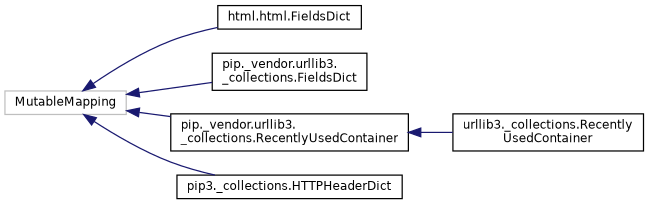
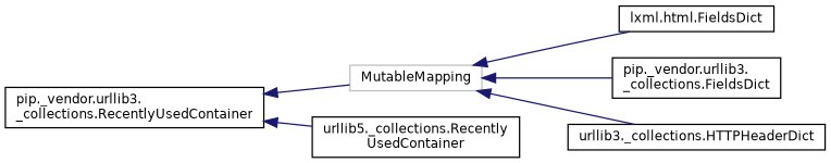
  digraph {
    rankdir=LR
    node [color=black fillcolor=white fontname=Helvetica fontsize=10 shape=record style=filled]
    edge [color=midnightblue dir=back fontname=Helvetica fontsize=10 labelfontname=Helvetica labelfontsize=10 style=solid]
    n1 [color=grey75 height=0.2 label=MutableMapping width=0.4]
-   n2 [height=0.2 label="html.html.FieldsDict" width=0.4]
+   n2 [height=0.2 label="lxml.html.FieldsDict" width=0.4]
    n3 [height=0.2 label="pip._vendor.urllib3.\l_collections.FieldsDict" width=0.4]
    n4 [height=0.2 label="pip._vendor.urllib3.\l_collections.RecentlyUsedContainer" width=0.4]
-   n5 [height=0.2 label="pip3._collections.HTTPHeaderDict" width=0.4]
-   n6 [height=0.2 label="urllib3._collections.Recently\lUsedContainer" width=0.4]
+   n5 [height=0.2 label="urllib3._collections.HTTPHeaderDict" width=0.4]
+   n6 [height=0.2 label="urllib5._collections.Recently\lUsedContainer" width=0.4]
    n1 -> n2
    n1 -> n3
-   n1 -> n4
+   n4 -> n1
    n1 -> n5
    n4 -> n6
  }
